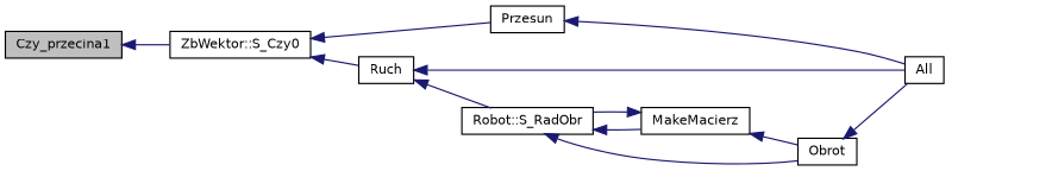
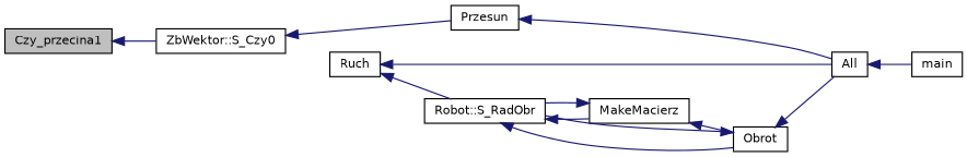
  digraph {
    rankdir=LR
    node [color=black fillcolor=white fontname=Helvetica fontsize=10 shape=record style=filled]
    edge [color=midnightblue dir=back fontname=Helvetica fontsize=10 labelfontname=Helvetica labelfontsize=10 style=solid]
    n1 [fillcolor=grey75 fontcolor=black height=0.2 label=Czy_przecina1 width=0.4]
    n2 [height=0.2 label="ZbWektor::S_Czy0" width=0.4]
    n3 [height=0.2 label=Przesun width=0.4]
    n4 [height=0.2 label=Ruch width=0.4]
    n5 [height=0.2 label=All width=0.4]
    n6 [height=0.2 label="Robot::S_RadObr" width=0.4]
    n7 [height=0.2 label=MakeMacierz width=0.4]
    n8 [height=0.2 label=Obrot width=0.4]
+   n9 [height=0.2 label=main width=0.4]
    n1 -> n2
    n2 -> n3
-   n2 -> n4
    n3 -> n5
    n4 -> n5
    n4 -> n6
+   n5 -> n9
    n6 -> n7
    n6 -> n8
    n7 -> n6
    n7 -> n8
    n8 -> n5
+   n8 -> n6
  }
